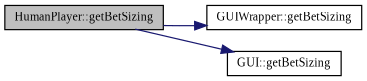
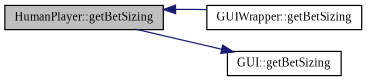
  digraph {
    fontname="Liberation Serif"
    rankdir=LR
    node [color=black fillcolor=white fontname="Liberation Serif" fontsize=10 shape=record style=filled]
    edge [color=midnightblue fontname="Liberation Serif" fontsize=10 labelfontname=Helvetica labelfontsize=10 style=solid]
    n1 [fillcolor=grey75 fontcolor=black height=0.2 label="HumanPlayer::getBetSizing" width=0.4]
    n2 [height=0.2 label="GUIWrapper::getBetSizing" width=0.4]
    n3 [height=0.2 label="GUI::getBetSizing" width=0.4]
-   n1 -> n2
+   n2 -> n1
    n1 -> n3
  }
